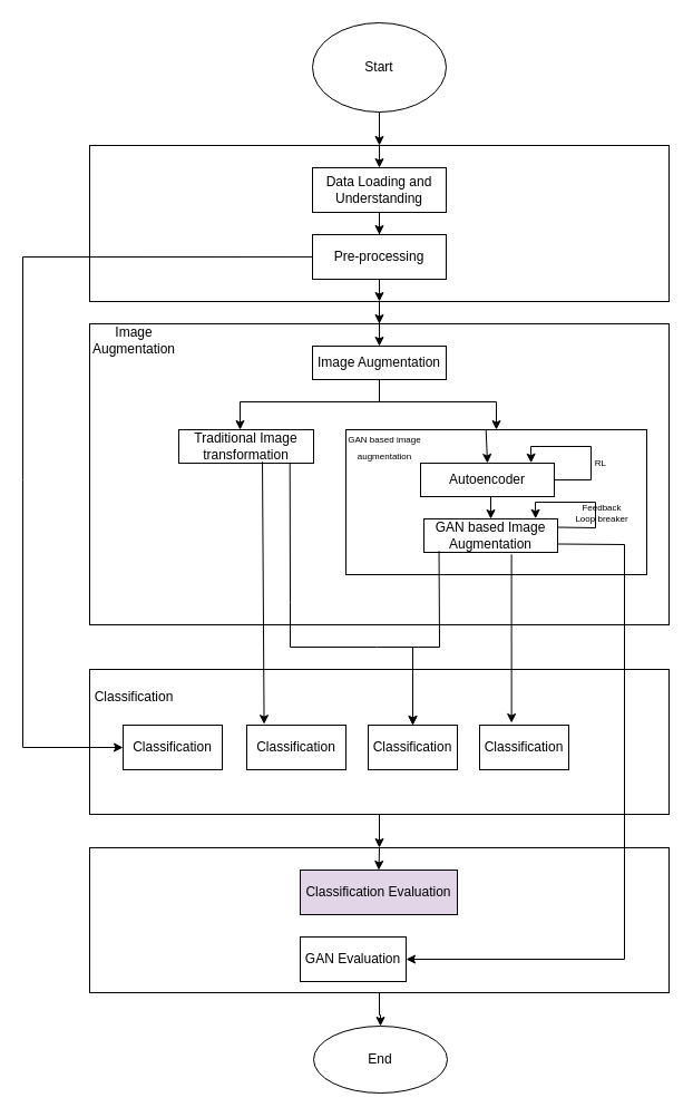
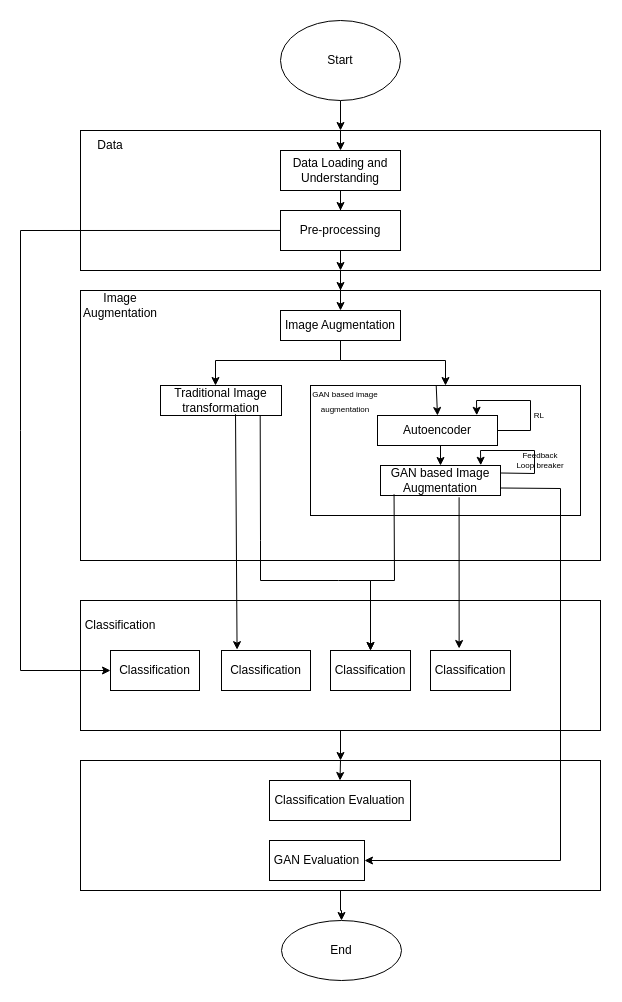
  <mxCell id="0" />
  <mxCell id="1" parent="0" />
  <mxCell id="2" value="" style="edgeStyle=orthogonalEdgeStyle;rounded=0;orthogonalLoop=1;jettySize=auto;html=1;" edge="1" parent="1" source="3" target="5"><mxGeometry relative="1" as="geometry" /></mxCell>
  <mxCell id="3" value="Start" style="ellipse;whiteSpace=wrap;html=1;" vertex="1" parent="1"><mxGeometry x="280" y="20" width="120" height="80" as="geometry" /></mxCell>
  <mxCell id="4" value="" style="edgeStyle=orthogonalEdgeStyle;rounded=0;orthogonalLoop=1;jettySize=auto;html=1;" edge="1" parent="1" source="5" target="11"><mxGeometry relative="1" as="geometry" /></mxCell>
  <mxCell id="5" value="" style="rounded=0;whiteSpace=wrap;html=1;" vertex="1" parent="1"><mxGeometry x="80" y="130" width="520" height="140" as="geometry" /></mxCell>
  <mxCell id="6" value="" style="edgeStyle=orthogonalEdgeStyle;rounded=0;orthogonalLoop=1;jettySize=auto;html=1;" edge="1" parent="1" source="7" target="8"><mxGeometry relative="1" as="geometry" /></mxCell>
  <mxCell id="7" value="Data Loading and Understanding" style="rounded=0;whiteSpace=wrap;html=1;" vertex="1" parent="1"><mxGeometry x="280" y="150" width="120" height="40" as="geometry" /></mxCell>
  <mxCell id="8" value="Pre-processing" style="rounded=0;whiteSpace=wrap;html=1;" vertex="1" parent="1"><mxGeometry x="280" y="210" width="120" height="40" as="geometry" /></mxCell>
  <mxCell id="9" value="" style="endArrow=classic;html=1;rounded=0;exitX=0.5;exitY=0;exitDx=0;exitDy=0;entryX=0.5;entryY=0;entryDx=0;entryDy=0;" edge="1" parent="1" source="5" target="7"><mxGeometry width="50" height="50" relative="1" as="geometry"><mxPoint x="360" y="140" as="sourcePoint" /><mxPoint x="410" y="90" as="targetPoint" /></mxGeometry></mxCell>
  <mxCell id="10" value="" style="endArrow=classic;html=1;rounded=0;exitX=0.5;exitY=1;exitDx=0;exitDy=0;" edge="1" parent="1" source="8" target="5"><mxGeometry width="50" height="50" relative="1" as="geometry"><mxPoint x="360" y="140" as="sourcePoint" /><mxPoint x="410" y="90" as="targetPoint" /></mxGeometry></mxCell>
  <mxCell id="11" value="" style="rounded=0;whiteSpace=wrap;html=1;" vertex="1" parent="1"><mxGeometry x="80" y="290" width="520" height="270" as="geometry" /></mxCell>
+ <mxCell id="12" value="Data" style="text;html=1;strokeColor=none;fillColor=none;align=center;verticalAlign=middle;whiteSpace=wrap;rounded=0;" vertex="1" parent="1"><mxGeometry x="80" y="130" width="60" height="30" as="geometry" /></mxCell>
  <mxCell id="13" value="Image Augmentation" style="text;html=1;strokeColor=none;fillColor=none;align=center;verticalAlign=middle;whiteSpace=wrap;rounded=0;" vertex="1" parent="1"><mxGeometry x="90" y="290" width="60" height="30" as="geometry" /></mxCell>
  <mxCell id="14" value="Image Augmentation" style="rounded=0;whiteSpace=wrap;html=1;" vertex="1" parent="1"><mxGeometry x="280" y="310" width="120" height="30" as="geometry" /></mxCell>
  <mxCell id="15" value="" style="endArrow=classic;html=1;rounded=0;exitX=0.5;exitY=0;exitDx=0;exitDy=0;entryX=0.5;entryY=0;entryDx=0;entryDy=0;" edge="1" parent="1" source="11" target="14"><mxGeometry width="50" height="50" relative="1" as="geometry"><mxPoint x="500" y="320" as="sourcePoint" /><mxPoint x="400" y="320" as="targetPoint" /></mxGeometry></mxCell>
  <mxCell id="16" value="Traditional Image transformation" style="rounded=0;whiteSpace=wrap;html=1;" vertex="1" parent="1"><mxGeometry x="160" y="385" width="121" height="30" as="geometry" /></mxCell>
  <mxCell id="17" value="" style="rounded=0;whiteSpace=wrap;html=1;" vertex="1" parent="1"><mxGeometry x="310" y="385" width="270" height="130" as="geometry" /></mxCell>
  <mxCell id="18" value="GAN based Image Augmentation" style="rounded=0;whiteSpace=wrap;html=1;" vertex="1" parent="1"><mxGeometry x="380" y="465" width="120" height="30" as="geometry" /></mxCell>
  <mxCell id="19" value="Autoencoder" style="rounded=0;whiteSpace=wrap;html=1;" vertex="1" parent="1"><mxGeometry x="377" y="415" width="120" height="30" as="geometry" /></mxCell>
  <mxCell id="20" value="&lt;font style=&quot;font-size: 8px;&quot;&gt;GAN based image augmentation&lt;/font&gt;" style="text;html=1;strokeColor=none;fillColor=none;align=center;verticalAlign=middle;whiteSpace=wrap;rounded=0;" vertex="1" parent="1"><mxGeometry x="310" y="385" width="70" height="30" as="geometry" /></mxCell>
  <mxCell id="21" value="" style="endArrow=classic;html=1;rounded=0;fontSize=8;entryX=0.5;entryY=0;entryDx=0;entryDy=0;exitX=0.5;exitY=1;exitDx=0;exitDy=0;" edge="1" parent="1" source="14" target="17"><mxGeometry width="50" height="50" relative="1" as="geometry"><mxPoint x="350" y="353" as="sourcePoint" /><mxPoint x="393" y="303" as="targetPoint" /><Array as="points"><mxPoint x="340" y="360" /><mxPoint x="445" y="360" /></Array></mxGeometry></mxCell>
  <mxCell id="22" value="" style="endArrow=classic;html=1;rounded=0;fontSize=8;entryX=0.5;entryY=0;entryDx=0;entryDy=0;" edge="1" parent="1"><mxGeometry width="50" height="50" relative="1" as="geometry"><mxPoint x="340" y="340" as="sourcePoint" /><mxPoint x="215" y="385" as="targetPoint" /><Array as="points"><mxPoint x="340" y="360" /><mxPoint x="215" y="360" /></Array></mxGeometry></mxCell>
  <mxCell id="23" value="" style="endArrow=classic;html=1;rounded=0;fontSize=8;entryX=0.5;entryY=0;entryDx=0;entryDy=0;" edge="1" parent="1" target="19"><mxGeometry width="50" height="50" relative="1" as="geometry"><mxPoint x="435.714" y="385" as="sourcePoint" /><mxPoint x="440" y="415" as="targetPoint" /></mxGeometry></mxCell>
  <mxCell id="24" value="" style="endArrow=classic;html=1;rounded=0;fontSize=8;entryX=0.5;entryY=0;entryDx=0;entryDy=0;exitX=0.525;exitY=1;exitDx=0;exitDy=0;exitPerimeter=0;" edge="1" parent="1" source="19" target="18"><mxGeometry width="50" height="50" relative="1" as="geometry"><mxPoint x="438" y="445" as="sourcePoint" /><mxPoint x="442" y="465" as="targetPoint" /></mxGeometry></mxCell>
  <mxCell id="25" value="" style="endArrow=classic;html=1;rounded=0;fontSize=8;exitX=1;exitY=0.5;exitDx=0;exitDy=0;entryX=0.827;entryY=-0.008;entryDx=0;entryDy=0;entryPerimeter=0;" edge="1" parent="1" source="19" target="19"><mxGeometry width="50" height="50" relative="1" as="geometry"><mxPoint x="497" y="455" as="sourcePoint" /><mxPoint x="547" y="405" as="targetPoint" /><Array as="points"><mxPoint x="530" y="430" /><mxPoint x="530" y="400" /><mxPoint x="476" y="400" /></Array></mxGeometry></mxCell>
  <mxCell id="26" value="RL&amp;nbsp;" style="text;html=1;strokeColor=none;fillColor=none;align=center;verticalAlign=middle;whiteSpace=wrap;rounded=0;fontSize=8;" vertex="1" parent="1"><mxGeometry x="510" y="400" width="60" height="30" as="geometry" /></mxCell>
  <mxCell id="27" value="" style="endArrow=classic;html=1;rounded=0;fontSize=8;exitX=1;exitY=0.25;exitDx=0;exitDy=0;entryX=0.827;entryY=-0.008;entryDx=0;entryDy=0;entryPerimeter=0;" edge="1" parent="1" source="18"><mxGeometry width="50" height="50" relative="1" as="geometry"><mxPoint x="501" y="480" as="sourcePoint" /><mxPoint x="480.24" y="464.76" as="targetPoint" /><Array as="points"><mxPoint x="534" y="473" /><mxPoint x="534" y="450" /><mxPoint x="480" y="450" /></Array></mxGeometry></mxCell>
  <mxCell id="28" value="Feedback&lt;br&gt;Loop breaker" style="text;html=1;strokeColor=none;fillColor=none;align=center;verticalAlign=middle;whiteSpace=wrap;rounded=0;fontSize=8;" vertex="1" parent="1"><mxGeometry x="510" y="445" width="60" height="30" as="geometry" /></mxCell>
  <mxCell id="29" value="" style="edgeStyle=orthogonalEdgeStyle;rounded=0;orthogonalLoop=1;jettySize=auto;html=1;fontSize=12;" edge="1" parent="1" source="30" target="40"><mxGeometry relative="1" as="geometry" /></mxCell>
  <mxCell id="30" value="" style="rounded=0;whiteSpace=wrap;html=1;" vertex="1" parent="1"><mxGeometry x="80" y="600" width="520" height="130" as="geometry" /></mxCell>
  <mxCell id="31" value="Classification" style="text;html=1;strokeColor=none;fillColor=none;align=center;verticalAlign=middle;whiteSpace=wrap;rounded=0;" vertex="1" parent="1"><mxGeometry x="90" y="610" width="60" height="30" as="geometry" /></mxCell>
  <mxCell id="32" value="&lt;font style=&quot;font-size: 12px;&quot;&gt;Classification&lt;/font&gt;" style="rounded=0;whiteSpace=wrap;html=1;fontSize=8;" vertex="1" parent="1"><mxGeometry x="221" y="650" width="89" height="40" as="geometry" /></mxCell>
  <mxCell id="33" value="&lt;font style=&quot;font-size: 12px;&quot;&gt;Classification&lt;/font&gt;" style="rounded=0;whiteSpace=wrap;html=1;fontSize=8;" vertex="1" parent="1"><mxGeometry x="330" y="650" width="80" height="40" as="geometry" /></mxCell>
  <mxCell id="34" value="&lt;font style=&quot;font-size: 12px;&quot;&gt;Classification&lt;/font&gt;" style="rounded=0;whiteSpace=wrap;html=1;fontSize=8;" vertex="1" parent="1"><mxGeometry x="430" y="650" width="80" height="40" as="geometry" /></mxCell>
  <mxCell id="35" value="" style="endArrow=classic;html=1;rounded=0;fontSize=12;exitX=0.62;exitY=0.959;exitDx=0;exitDy=0;exitPerimeter=0;entryX=0.175;entryY=-0.021;entryDx=0;entryDy=0;entryPerimeter=0;" edge="1" parent="1" source="16" target="32"><mxGeometry width="50" height="50" relative="1" as="geometry"><mxPoint x="233" y="417.61" as="sourcePoint" /><mxPoint x="240" y="650" as="targetPoint" /></mxGeometry></mxCell>
  <mxCell id="36" value="" style="endArrow=classic;html=1;rounded=0;fontSize=12;exitX=0.655;exitY=1.06;exitDx=0;exitDy=0;entryX=0.358;entryY=-0.05;entryDx=0;entryDy=0;entryPerimeter=0;exitPerimeter=0;" edge="1" parent="1" target="34"><mxGeometry width="50" height="50" relative="1" as="geometry"><mxPoint x="458.6" y="496.8" as="sourcePoint" /><mxPoint x="451.36" y="650.08" as="targetPoint" /></mxGeometry></mxCell>
  <mxCell id="37" value="" style="endArrow=classic;html=1;rounded=0;fontSize=12;exitX=0.113;exitY=0.959;exitDx=0;exitDy=0;exitPerimeter=0;entryX=0.5;entryY=0;entryDx=0;entryDy=0;" edge="1" parent="1" source="18" target="33"><mxGeometry width="50" height="50" relative="1" as="geometry"><mxPoint x="360" y="550" as="sourcePoint" /><mxPoint x="410" y="500" as="targetPoint" /><Array as="points"><mxPoint x="394" y="580" /><mxPoint x="370" y="580" /></Array></mxGeometry></mxCell>
  <mxCell id="38" value="" style="endArrow=classic;html=1;rounded=0;fontSize=12;entryX=0.5;entryY=0;entryDx=0;entryDy=0;exitX=0.824;exitY=0.997;exitDx=0;exitDy=0;exitPerimeter=0;" edge="1" parent="1" source="16" target="33"><mxGeometry width="50" height="50" relative="1" as="geometry"><mxPoint x="260" y="410" as="sourcePoint" /><mxPoint x="410" y="500" as="targetPoint" /><Array as="points"><mxPoint x="260" y="540" /><mxPoint x="260" y="580" /><mxPoint x="338" y="580" /><mxPoint x="370" y="580" /></Array></mxGeometry></mxCell>
  <mxCell id="39" value="" style="edgeStyle=orthogonalEdgeStyle;rounded=0;orthogonalLoop=1;jettySize=auto;html=1;fontSize=12;" edge="1" parent="1" source="40" target="45"><mxGeometry relative="1" as="geometry" /></mxCell>
  <mxCell id="40" value="" style="rounded=0;whiteSpace=wrap;html=1;" vertex="1" parent="1"><mxGeometry x="80" y="760" width="520" height="130" as="geometry" /></mxCell>
- <mxCell id="41" value="Classification Evaluation" style="rounded=0;whiteSpace=wrap;html=1;fontSize=12;fillColor=#e1d5e7;" vertex="1" parent="1"><mxGeometry x="269" y="780" width="141" height="40" as="geometry" /></mxCell>
+ <mxCell id="41" value="Classification Evaluation" style="rounded=0;whiteSpace=wrap;html=1;fontSize=12;" vertex="1" parent="1"><mxGeometry x="269" y="780" width="141" height="40" as="geometry" /></mxCell>
  <mxCell id="42" value="" style="endArrow=classic;html=1;rounded=0;fontSize=12;exitX=0.5;exitY=0;exitDx=0;exitDy=0;entryX=0.5;entryY=0;entryDx=0;entryDy=0;" edge="1" parent="1" source="40" target="41"><mxGeometry width="50" height="50" relative="1" as="geometry"><mxPoint x="350" y="730" as="sourcePoint" /><mxPoint x="400" y="680" as="targetPoint" /></mxGeometry></mxCell>
  <mxCell id="43" value="GAN Evaluation" style="rounded=0;whiteSpace=wrap;html=1;fontSize=12;" vertex="1" parent="1"><mxGeometry x="269" y="840" width="95" height="40" as="geometry" /></mxCell>
  <mxCell id="44" value="" style="endArrow=classic;html=1;rounded=0;fontSize=12;exitX=1;exitY=0.75;exitDx=0;exitDy=0;entryX=1;entryY=0.5;entryDx=0;entryDy=0;" edge="1" parent="1" source="18" target="43"><mxGeometry width="50" height="50" relative="1" as="geometry"><mxPoint x="515" y="505" as="sourcePoint" /><mxPoint x="565" y="455" as="targetPoint" /><Array as="points"><mxPoint x="560" y="488" /><mxPoint x="560" y="860" /></Array></mxGeometry></mxCell>
  <mxCell id="45" value="End" style="ellipse;whiteSpace=wrap;html=1;rounded=0;" vertex="1" parent="1"><mxGeometry x="281" y="920" width="120" height="60" as="geometry" /></mxCell>
  <mxCell id="46" value="&lt;font style=&quot;font-size: 12px;&quot;&gt;Classification&lt;/font&gt;" style="rounded=0;whiteSpace=wrap;html=1;fontSize=8;" vertex="1" parent="1"><mxGeometry x="110" y="650" width="89" height="40" as="geometry" /></mxCell>
  <mxCell id="47" value="" style="endArrow=classic;html=1;rounded=0;fontSize=12;exitX=0.385;exitY=0.714;exitDx=0;exitDy=0;exitPerimeter=0;" edge="1" parent="1" source="5"><mxGeometry width="50" height="50" relative="1" as="geometry"><mxPoint x="0" y="410" as="sourcePoint" /><mxPoint x="110" y="670" as="targetPoint" /><Array as="points"><mxPoint x="20" y="230" /><mxPoint x="20" y="430" /><mxPoint x="20" y="670" /></Array></mxGeometry></mxCell>
